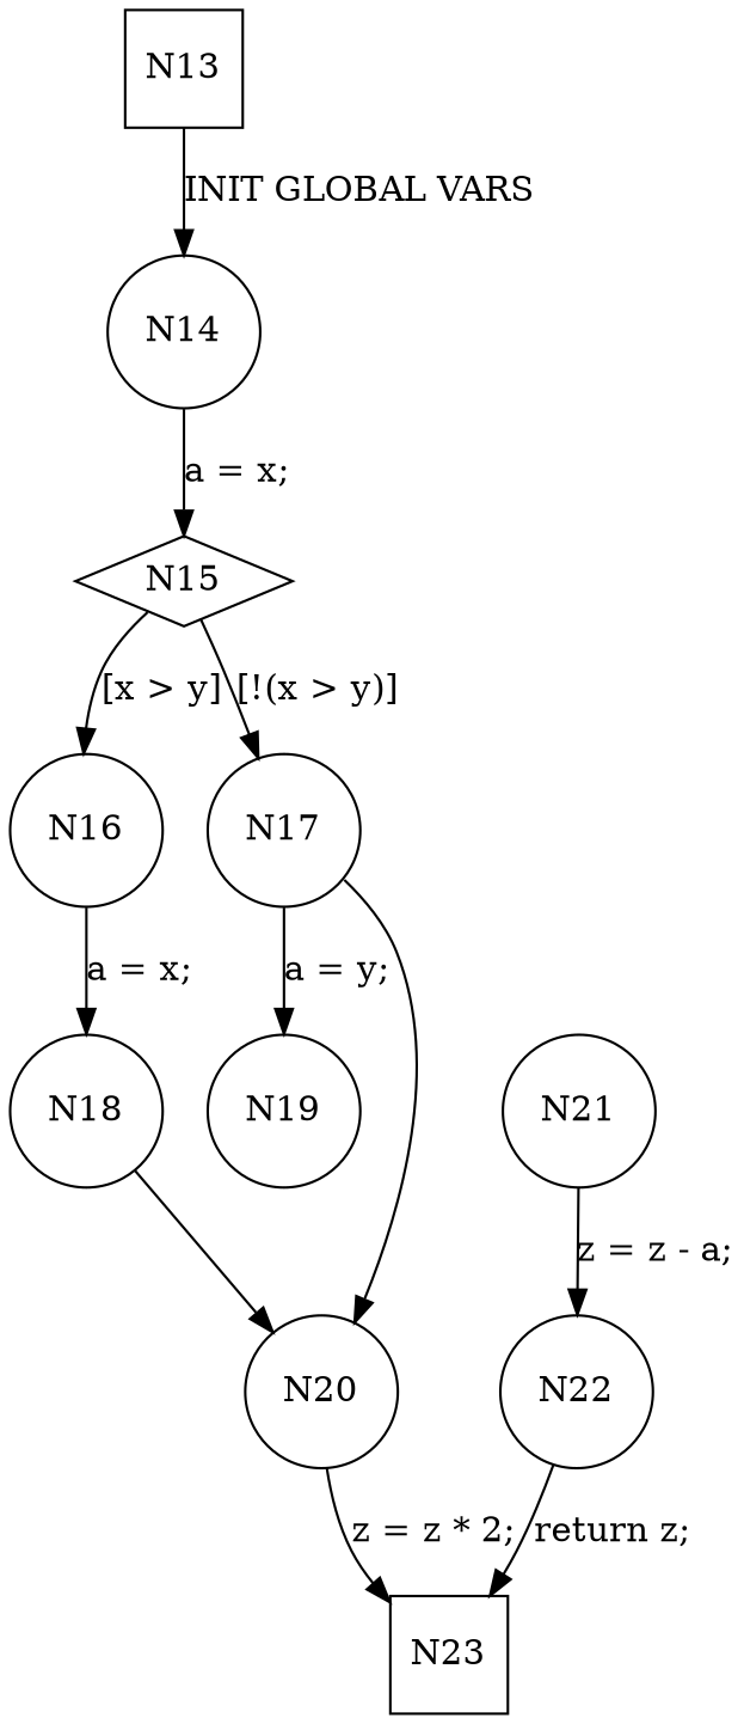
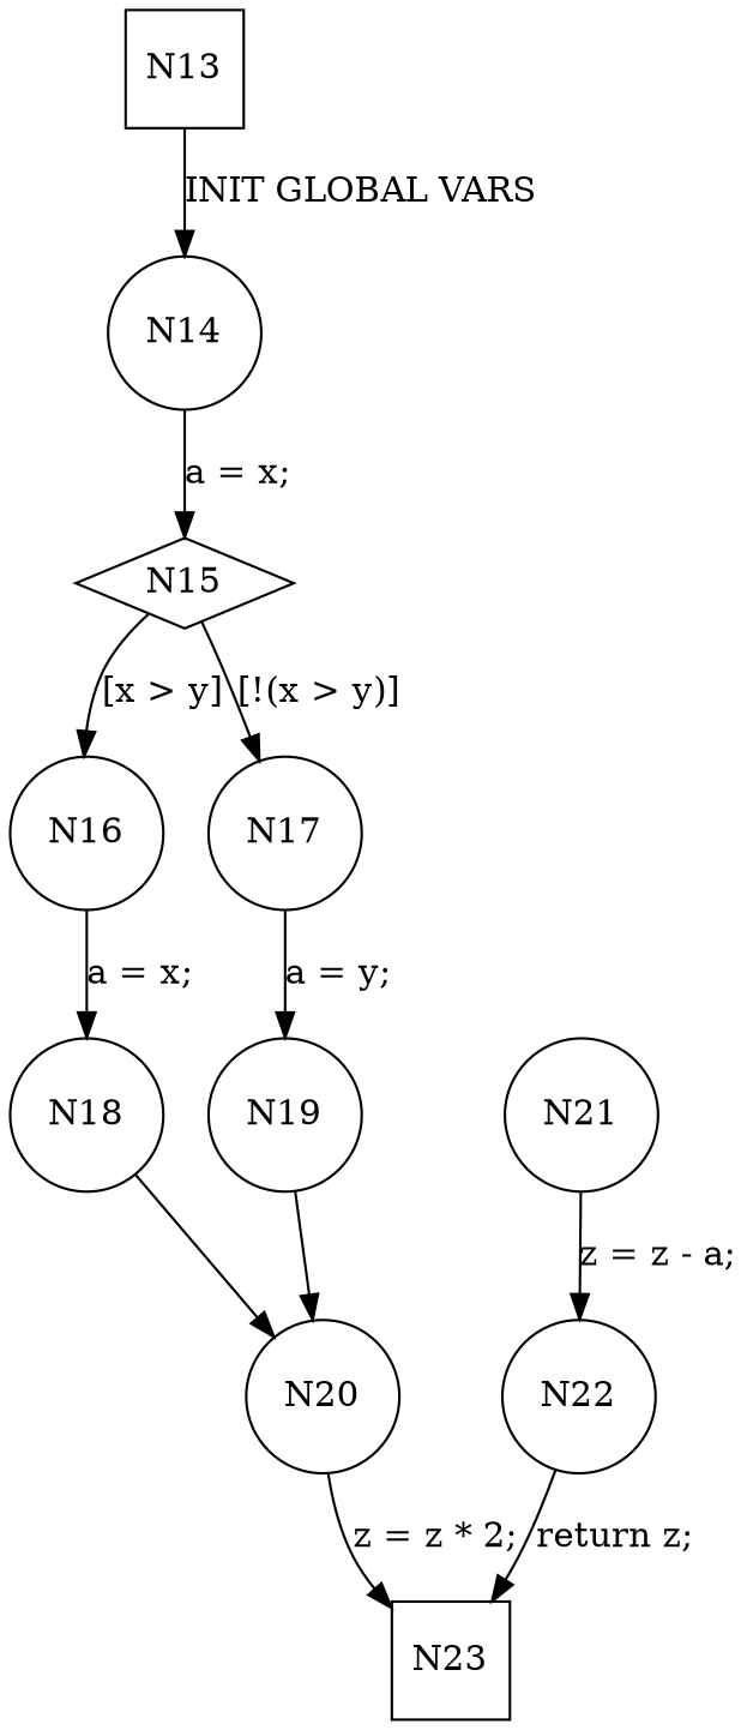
  digraph {
    node [shape=circle]
    n1 [label=N13 shape=square]
    n2 [label=N14]
    n3 [label=N15 shape=diamond]
    n4 [label=N16]
    n5 [label=N17]
    n6 [label=N18]
    n7 [label=N19]
    n8 [label=N20]
    n9 [label=N23 shape=square]
    n10 [label=N21]
    n11 [label=N22]
    n1 -> n2 [label="INIT GLOBAL VARS"]
    n2 -> n3 [label="a = x;"]
    n3 -> n4 [label="[x > y]"]
    n3 -> n5 [label="[!(x > y)]"]
    n4 -> n6 [label="a = x;"]
    n5 -> n7 [label="a = y;"]
    n6 -> n8
-   n5 -> n8
+   n7 -> n8
    n8 -> n9 [label="z = z * 2;"]
    n10 -> n11 [label="z = z - a;"]
    n11 -> n9 [label="return z;"]
  }
